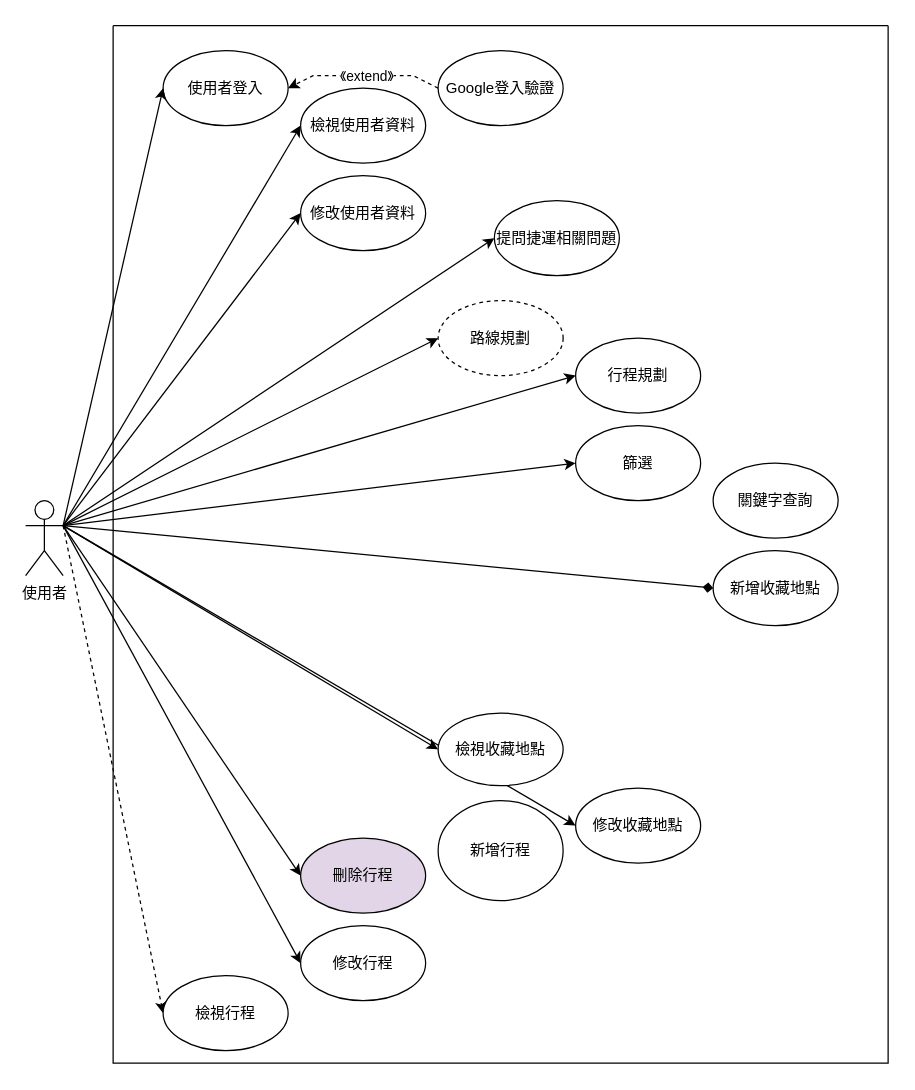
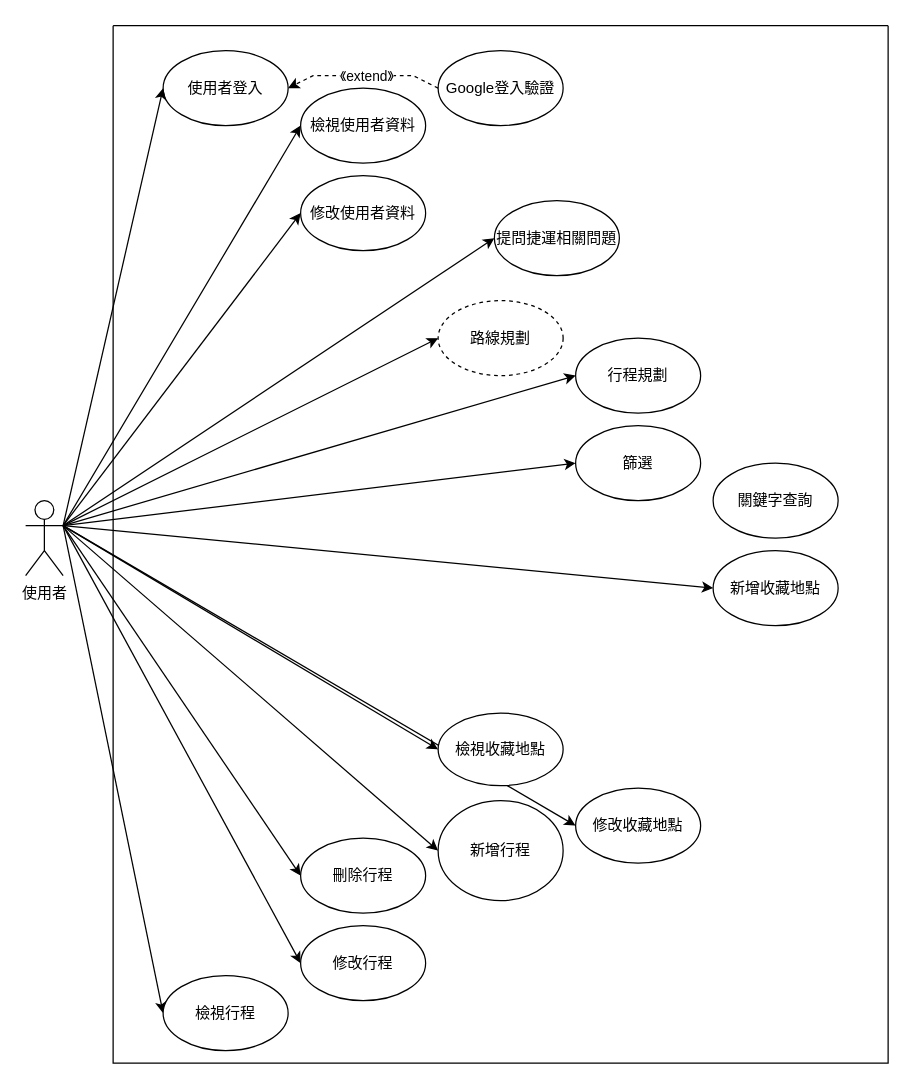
  <mxCell id="0" />
  <mxCell id="1" parent="0" />
  <mxCell id="2" value="使用者" style="shape=umlActor;verticalLabelPosition=bottom;verticalAlign=top;html=1;outlineConnect=0;" parent="1" vertex="1"><mxGeometry x="20" y="400" width="30" height="60" as="geometry" /></mxCell>
  <mxCell id="3" value="使用者登入" style="ellipse;whiteSpace=wrap;html=1;" parent="1" vertex="1"><mxGeometry x="130" y="40" width="100" height="60" as="geometry" /></mxCell>
  <mxCell id="4" value="" style="endArrow=classic;html=1;rounded=0;exitX=0;exitY=0.5;exitDx=0;exitDy=0;entryX=1;entryY=0.5;entryDx=0;entryDy=0;dashed=1;" parent="1" source="27" target="3" edge="1"><mxGeometry width="50" height="50" relative="1" as="geometry"><mxPoint x="250" y="100" as="sourcePoint" /><mxPoint x="300" y="50" as="targetPoint" /><Array as="points"><mxPoint x="330" y="60" /><mxPoint x="290" y="60" /><mxPoint x="250" y="60" /></Array></mxGeometry></mxCell>
  <mxCell id="5" value="《extend》" style="edgeLabel;html=1;align=center;verticalAlign=middle;resizable=0;points=[];" parent="4" vertex="1" connectable="0"><mxGeometry x="-0.03" relative="1" as="geometry"><mxPoint as="offset" /></mxGeometry></mxCell>
  <mxCell id="6" value="" style="endArrow=classic;html=1;rounded=0;entryX=0;entryY=0.5;entryDx=0;entryDy=0;exitX=1;exitY=0.333;exitDx=0;exitDy=0;exitPerimeter=0;" parent="1" source="2" target="3" edge="1"><mxGeometry width="50" height="50" relative="1" as="geometry"><mxPoint x="50" y="810" as="sourcePoint" /><mxPoint x="260" y="200" as="targetPoint" /></mxGeometry></mxCell>
  <mxCell id="7" value="" style="endArrow=classic;html=1;rounded=0;entryX=0;entryY=0.5;entryDx=0;entryDy=0;exitX=1;exitY=0.333;exitDx=0;exitDy=0;exitPerimeter=0;" parent="1" source="2" target="21" edge="1"><mxGeometry width="50" height="50" relative="1" as="geometry"><mxPoint x="50" y="810" as="sourcePoint" /><mxPoint x="260" y="200" as="targetPoint" /></mxGeometry></mxCell>
  <mxCell id="8" value="" style="endArrow=classic;html=1;rounded=0;entryX=0;entryY=0.5;entryDx=0;entryDy=0;exitX=1;exitY=0.333;exitDx=0;exitDy=0;exitPerimeter=0;" parent="1" source="2" target="22" edge="1"><mxGeometry width="50" height="50" relative="1" as="geometry"><mxPoint x="50" y="810" as="sourcePoint" /><mxPoint x="260" y="200" as="targetPoint" /></mxGeometry></mxCell>
  <mxCell id="9" value="" style="endArrow=classic;html=1;rounded=0;entryX=0;entryY=0.5;entryDx=0;entryDy=0;exitX=1;exitY=0.333;exitDx=0;exitDy=0;exitPerimeter=0;" parent="1" source="2" target="23" edge="1"><mxGeometry width="50" height="50" relative="1" as="geometry"><mxPoint x="50" y="520.69" as="sourcePoint" /><mxPoint x="260" y="200" as="targetPoint" /></mxGeometry></mxCell>
  <mxCell id="10" value="" style="endArrow=classic;html=1;rounded=0;entryX=0;entryY=0.5;entryDx=0;entryDy=0;exitX=1;exitY=0.333;exitDx=0;exitDy=0;exitPerimeter=0;" parent="1" source="2" target="24" edge="1"><mxGeometry width="50" height="50" relative="1" as="geometry"><mxPoint x="210" y="680" as="sourcePoint" /><mxPoint x="260" y="630" as="targetPoint" /></mxGeometry></mxCell>
  <mxCell id="11" value="" style="endArrow=classic;html=1;rounded=0;exitX=1;exitY=0.333;exitDx=0;exitDy=0;exitPerimeter=0;entryX=0;entryY=0.5;entryDx=0;entryDy=0;" parent="1" source="2" target="31" edge="1"><mxGeometry width="50" height="50" relative="1" as="geometry"><mxPoint x="210" y="680" as="sourcePoint" /><mxPoint x="260" y="630" as="targetPoint" /></mxGeometry></mxCell>
  <mxCell id="12" value="" style="endArrow=classic;html=1;rounded=0;entryX=0;entryY=0.5;entryDx=0;entryDy=0;exitX=1;exitY=0.333;exitDx=0;exitDy=0;exitPerimeter=0;" parent="1" source="2" target="32" edge="1"><mxGeometry width="50" height="50" relative="1" as="geometry"><mxPoint x="50" y="810" as="sourcePoint" /><mxPoint x="260" y="630" as="targetPoint" /></mxGeometry></mxCell>
- <mxCell id="13" value="" style="endArrow=diamond;html=1;rounded=0;entryX=0;entryY=0.5;entryDx=0;entryDy=0;exitX=1;exitY=0.333;exitDx=0;exitDy=0;exitPerimeter=0;" parent="1" source="2" target="34" edge="1"><mxGeometry width="50" height="50" relative="1" as="geometry"><mxPoint x="50" y="810" as="sourcePoint" /><mxPoint x="260" y="1040" as="targetPoint" /></mxGeometry></mxCell>
+ <mxCell id="13" value="" style="endArrow=classic;html=1;rounded=0;entryX=0;entryY=0.5;entryDx=0;entryDy=0;exitX=1;exitY=0.333;exitDx=0;exitDy=0;exitPerimeter=0;" parent="1" source="2" target="34" edge="1"><mxGeometry width="50" height="50" relative="1" as="geometry"><mxPoint x="50" y="810" as="sourcePoint" /><mxPoint x="260" y="1040" as="targetPoint" /></mxGeometry></mxCell>
  <mxCell id="14" value="" style="endArrow=classic;html=1;rounded=0;entryX=0;entryY=0.5;entryDx=0;entryDy=0;exitX=1;exitY=0.333;exitDx=0;exitDy=0;exitPerimeter=0;" parent="1" source="2" target="35" edge="1"><mxGeometry width="50" height="50" relative="1" as="geometry"><mxPoint x="50" y="810" as="sourcePoint" /><mxPoint x="260" y="1040" as="targetPoint" /></mxGeometry></mxCell>
  <mxCell id="15" value="" style="endArrow=classic;html=1;rounded=0;exitX=1;exitY=0.333;exitDx=0;exitDy=0;exitPerimeter=0;entryX=0;entryY=0.5;entryDx=0;entryDy=0;" parent="1" source="2" target="25" edge="1"><mxGeometry width="50" height="50" relative="1" as="geometry"><mxPoint x="210" y="1090" as="sourcePoint" /><mxPoint x="260" y="1040" as="targetPoint" /></mxGeometry></mxCell>
+ <mxCell id="16" value="" style="endArrow=classic;html=1;rounded=0;entryX=0;entryY=0.5;entryDx=0;entryDy=0;exitX=1;exitY=0.333;exitDx=0;exitDy=0;exitPerimeter=0;" parent="1" source="2" target="26" edge="1"><mxGeometry width="50" height="50" relative="1" as="geometry"><mxPoint x="50" y="810" as="sourcePoint" /><mxPoint x="260" y="1040" as="targetPoint" /></mxGeometry></mxCell>
  <mxCell id="17" value="" style="endArrow=classic;html=1;rounded=0;entryX=0;entryY=0.5;entryDx=0;entryDy=0;exitX=1;exitY=0.333;exitDx=0;exitDy=0;exitPerimeter=0;" parent="1" source="2" target="29" edge="1"><mxGeometry width="50" height="50" relative="1" as="geometry"><mxPoint x="50" y="810" as="sourcePoint" /><mxPoint x="260" y="1040" as="targetPoint" /></mxGeometry></mxCell>
  <mxCell id="18" value="" style="endArrow=classic;html=1;rounded=0;entryX=0;entryY=0.5;entryDx=0;entryDy=0;exitX=1;exitY=0.333;exitDx=0;exitDy=0;exitPerimeter=0;" parent="1" source="2" target="28" edge="1"><mxGeometry width="50" height="50" relative="1" as="geometry"><mxPoint x="50" y="810" as="sourcePoint" /><mxPoint x="420" y="1150" as="targetPoint" /></mxGeometry></mxCell>
- <mxCell id="19" value="" style="endArrow=classic;html=1;rounded=0;entryX=0;entryY=0.5;entryDx=0;entryDy=0;exitX=1;exitY=0.333;exitDx=0;exitDy=0;exitPerimeter=0;dashed=1;" parent="1" source="2" target="30" edge="1"><mxGeometry width="50" height="50" relative="1" as="geometry"><mxPoint x="50" y="810" as="sourcePoint" /><mxPoint x="420" y="1150" as="targetPoint" /></mxGeometry></mxCell>
+ <mxCell id="19" value="" style="endArrow=classic;html=1;rounded=0;entryX=0;entryY=0.5;entryDx=0;entryDy=0;exitX=1;exitY=0.333;exitDx=0;exitDy=0;exitPerimeter=0;" parent="1" source="2" target="30" edge="1"><mxGeometry width="50" height="50" relative="1" as="geometry"><mxPoint x="50" y="810" as="sourcePoint" /><mxPoint x="420" y="1150" as="targetPoint" /></mxGeometry></mxCell>
  <mxCell id="20" value="" style="swimlane;startSize=0;" parent="1" vertex="1"><mxGeometry x="90" y="20" width="620" height="830" as="geometry" /></mxCell>
  <mxCell id="21" value="檢視使用者資料" style="ellipse;whiteSpace=wrap;html=1;" parent="20" vertex="1"><mxGeometry x="150" y="50" width="100" height="60" as="geometry" /></mxCell>
  <mxCell id="22" value="修改使用者資料" style="ellipse;whiteSpace=wrap;html=1;" parent="20" vertex="1"><mxGeometry x="150" y="120" width="100" height="60" as="geometry" /></mxCell>
  <mxCell id="23" value="提問捷運相關問題" style="ellipse;whiteSpace=wrap;html=1;" parent="20" vertex="1"><mxGeometry x="305" y="140" width="100" height="60" as="geometry" /></mxCell>
  <mxCell id="24" value="路線規劃" style="ellipse;whiteSpace=wrap;html=1;dashed=1;" parent="20" vertex="1"><mxGeometry x="260" y="220" width="100" height="60" as="geometry" /></mxCell>
  <mxCell id="25" value="檢視收藏地點" style="ellipse;whiteSpace=wrap;html=1;" parent="20" vertex="1"><mxGeometry x="260" y="550" width="100" height="58" as="geometry" /></mxCell>
  <mxCell id="26" value="新增行程" style="ellipse;whiteSpace=wrap;html=1;" parent="20" vertex="1"><mxGeometry x="260" y="620" width="100" height="80" as="geometry" /></mxCell>
  <mxCell id="27" value="&lt;div&gt;Google登入驗證&lt;/div&gt;" style="ellipse;whiteSpace=wrap;html=1;" parent="20" vertex="1"><mxGeometry x="260" y="20" width="100" height="60" as="geometry" /></mxCell>
  <mxCell id="28" value="修改行程" style="ellipse;whiteSpace=wrap;html=1;" parent="20" vertex="1"><mxGeometry x="150" y="720" width="100" height="60" as="geometry" /></mxCell>
- <mxCell id="29" value="刪除行程" style="ellipse;whiteSpace=wrap;html=1;fillColor=#e1d5e7;" parent="20" vertex="1"><mxGeometry x="150" y="650" width="100" height="60" as="geometry" /></mxCell>
+ <mxCell id="29" value="刪除行程" style="ellipse;whiteSpace=wrap;html=1;" parent="20" vertex="1"><mxGeometry x="150" y="650" width="100" height="60" as="geometry" /></mxCell>
  <mxCell id="30" value="檢視行程" style="ellipse;whiteSpace=wrap;html=1;" parent="20" vertex="1"><mxGeometry x="40" y="760" width="100" height="60" as="geometry" /></mxCell>
  <mxCell id="31" value="行程規劃" style="ellipse;whiteSpace=wrap;html=1;" parent="1" vertex="1"><mxGeometry x="460" y="270" width="100" height="60" as="geometry" /></mxCell>
  <mxCell id="32" value="篩選" style="ellipse;whiteSpace=wrap;html=1;" parent="1" vertex="1"><mxGeometry x="460" y="340" width="100" height="60" as="geometry" /></mxCell>
  <mxCell id="33" value="關鍵字查詢" style="ellipse;whiteSpace=wrap;html=1;" parent="1" vertex="1"><mxGeometry x="570" y="370" width="100" height="60" as="geometry" /></mxCell>
  <mxCell id="34" value="新增收藏地點" style="ellipse;whiteSpace=wrap;html=1;" parent="1" vertex="1"><mxGeometry x="570" y="440" width="100" height="60" as="geometry" /></mxCell>
  <mxCell id="35" value="修改收藏地點" style="ellipse;whiteSpace=wrap;html=1;" parent="1" vertex="1"><mxGeometry x="460" y="630" width="100" height="60" as="geometry" /></mxCell>
